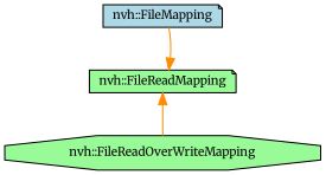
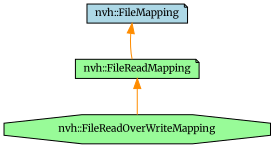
  digraph {
    fontname=Merriweather
    node [color=black fillcolor=palegreen fontname=Merriweather fontsize=10 shape=note style=filled]
    edge [color=darkorange dir=back fontname=Merriweather fontsize=10 labelfontname=Helvetica labelfontsize=10 style=solid]
    n1 [fillcolor=lightblue fontcolor=black height=0.2 label="nvh::FileMapping" width=0.4]
    n2 [height=0.2 label="nvh::FileReadMapping" width=0.4]
    n3 [height=0.2 label="nvh::FileReadOverWriteMapping" shape=octagon width=0.4]
-   n2 -> n1
+   n1 -> n2
    n2 -> n3
  }
